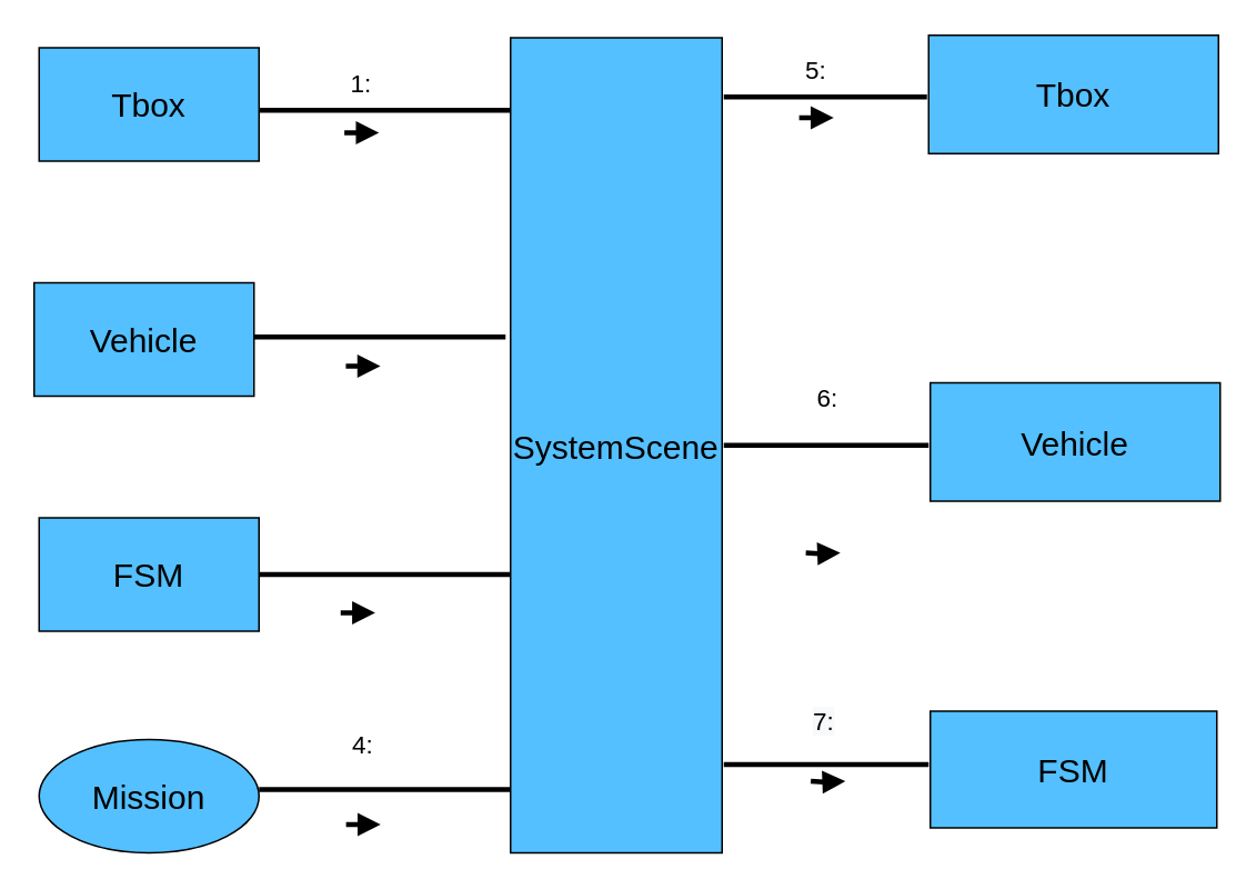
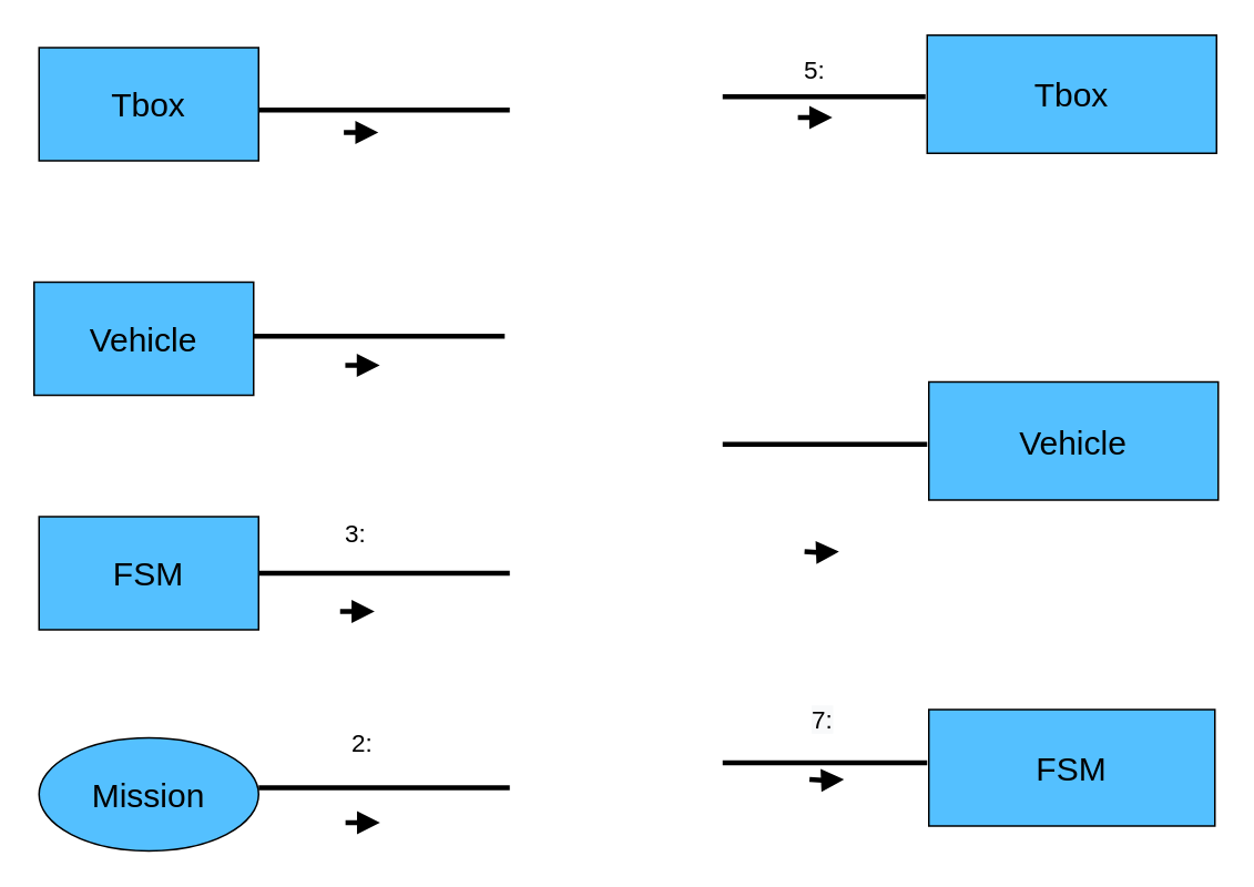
  <mxCell id="0" />
  <mxCell id="1" parent="0" />
  <mxCell id="2" value="Tbox" style="rounded=0;whiteSpace=wrap;html=1;fontSize=20;fillColor=#54C0FF;" vertex="1" parent="1"><mxGeometry x="23" y="28" width="132" height="68" as="geometry" /></mxCell>
  <mxCell id="3" value="FSM" style="rounded=0;whiteSpace=wrap;html=1;fontSize=20;fillColor=#54C0FF;" vertex="1" parent="1"><mxGeometry x="23" y="310" width="132" height="68" as="geometry" /></mxCell>
  <mxCell id="4" value="Tbox" style="rounded=0;whiteSpace=wrap;html=1;fontSize=20;fillColor=#54C0FF;" vertex="1" parent="1"><mxGeometry x="557" y="20.5" width="174" height="71" as="geometry" /></mxCell>
  <mxCell id="5" value="FSM" style="rounded=0;whiteSpace=wrap;html=1;fontSize=20;fillColor=#54C0FF;" vertex="1" parent="1"><mxGeometry x="558" y="426" width="172" height="70" as="geometry" /></mxCell>
  <mxCell id="6" value="" style="line;strokeWidth=3;fillColor=none;align=left;verticalAlign=middle;spacingTop=-1;spacingLeft=3;spacingRight=3;rotatable=0;labelPosition=right;points=[];portConstraint=eastwest;fontSize=20;" vertex="1" parent="1"><mxGeometry x="155" y="61.5" width="151" height="8" as="geometry" /></mxCell>
  <mxCell id="7" value="" style="line;strokeWidth=3;fillColor=none;align=left;verticalAlign=middle;spacingTop=-1;spacingLeft=3;spacingRight=3;rotatable=0;labelPosition=right;points=[];portConstraint=eastwest;fontSize=20;" vertex="1" parent="1"><mxGeometry x="155" y="340" width="151" height="8" as="geometry" /></mxCell>
- <mxCell id="8" value="&lt;font style=&quot;font-size: 15px&quot;&gt;1:&lt;/font&gt;" style="text;html=1;align=center;verticalAlign=middle;resizable=0;points=[];autosize=1;strokeColor=none;fillColor=none;fontSize=20;" vertex="1" parent="1"><mxGeometry x="204" y="31.5" width="23" height="30" as="geometry" /></mxCell>
+ <mxCell id="9" value="&lt;font style=&quot;font-size: 15px&quot;&gt;3:&lt;/font&gt;" style="text;html=1;align=center;verticalAlign=middle;resizable=0;points=[];autosize=1;strokeColor=none;fillColor=none;fontSize=20;" vertex="1" parent="1"><mxGeometry x="197" y="300" width="31" height="36" as="geometry" /></mxCell>
  <mxCell id="10" value="" style="endArrow=block;html=1;fontSize=15;endFill=1;strokeWidth=3;rounded=0;jumpStyle=none;targetPerimeterSpacing=0;" edge="1" parent="1"><mxGeometry width="50" height="50" relative="1" as="geometry"><mxPoint x="206.25" y="79" as="sourcePoint" /><mxPoint x="227" y="79" as="targetPoint" /></mxGeometry></mxCell>
  <mxCell id="11" value="" style="endArrow=block;html=1;fontSize=15;endFill=1;strokeWidth=3;rounded=0;jumpStyle=none;targetPerimeterSpacing=0;" edge="1" parent="1"><mxGeometry width="50" height="50" relative="1" as="geometry"><mxPoint x="204" y="367" as="sourcePoint" /><mxPoint x="224.75" y="367" as="targetPoint" /></mxGeometry></mxCell>
  <mxCell id="12" value="" style="line;strokeWidth=3;fillColor=none;align=left;verticalAlign=middle;spacingTop=-1;spacingLeft=3;spacingRight=3;rotatable=0;labelPosition=right;points=[];portConstraint=eastwest;fontSize=20;" vertex="1" parent="1"><mxGeometry x="434" y="53.5" width="122" height="8" as="geometry" /></mxCell>
  <mxCell id="13" value="" style="line;strokeWidth=3;fillColor=none;align=left;verticalAlign=middle;spacingTop=-1;spacingLeft=3;spacingRight=3;rotatable=0;labelPosition=right;points=[];portConstraint=eastwest;fontSize=20;" vertex="1" parent="1"><mxGeometry x="434" y="262.5" width="123" height="8" as="geometry" /></mxCell>
  <mxCell id="14" value="" style="line;strokeWidth=3;fillColor=none;align=left;verticalAlign=middle;spacingTop=-1;spacingLeft=3;spacingRight=3;rotatable=0;labelPosition=right;points=[];portConstraint=eastwest;fontSize=20;" vertex="1" parent="1"><mxGeometry x="434" y="454" width="123" height="8" as="geometry" /></mxCell>
  <mxCell id="15" value="&lt;font style=&quot;font-size: 15px&quot;&gt;5:&lt;/font&gt;" style="text;html=1;align=center;verticalAlign=middle;resizable=0;points=[];autosize=1;strokeColor=none;fillColor=none;fontSize=20;" vertex="1" parent="1"><mxGeometry x="473" y="20.5" width="31" height="36" as="geometry" /></mxCell>
- <mxCell id="16" value="&lt;font style=&quot;font-size: 15px&quot;&gt;6:&lt;/font&gt;" style="text;html=1;align=center;verticalAlign=middle;resizable=0;points=[];autosize=1;strokeColor=none;fillColor=none;fontSize=20;" vertex="1" parent="1"><mxGeometry x="480" y="218" width="31" height="36" as="geometry" /></mxCell>
  <mxCell id="17" value="&lt;span style=&quot;color: rgb(0 , 0 , 0) ; font-family: &amp;quot;helvetica&amp;quot; ; font-size: 15px ; font-style: normal ; font-weight: 400 ; letter-spacing: normal ; text-align: center ; text-indent: 0px ; text-transform: none ; word-spacing: 0px ; background-color: rgb(248 , 249 , 250) ; display: inline ; float: none&quot;&gt;7:&lt;/span&gt;" style="text;whiteSpace=wrap;html=1;fontSize=15;" vertex="1" parent="1"><mxGeometry x="486" y="417" width="33" height="32" as="geometry" /></mxCell>
  <mxCell id="18" value="" style="endArrow=block;html=1;fontSize=15;endFill=1;strokeWidth=3;rounded=0;jumpStyle=none;targetPerimeterSpacing=0;" edge="1" parent="1"><mxGeometry width="50" height="50" relative="1" as="geometry"><mxPoint x="479.25" y="70" as="sourcePoint" /><mxPoint x="500" y="70" as="targetPoint" /></mxGeometry></mxCell>
  <mxCell id="19" value="" style="endArrow=block;html=1;fontSize=15;endFill=1;strokeWidth=3;rounded=0;jumpStyle=none;targetPerimeterSpacing=0;" edge="1" parent="1"><mxGeometry width="50" height="50" relative="1" as="geometry"><mxPoint x="483.25" y="331" as="sourcePoint" /><mxPoint x="504" y="331" as="targetPoint" /><Array as="points"><mxPoint x="491.13" y="331.5" /></Array></mxGeometry></mxCell>
  <mxCell id="20" value="" style="endArrow=block;html=1;fontSize=15;endFill=1;strokeWidth=3;rounded=0;jumpStyle=none;targetPerimeterSpacing=0;" edge="1" parent="1"><mxGeometry width="50" height="50" relative="1" as="geometry"><mxPoint x="486.25" y="468" as="sourcePoint" /><mxPoint x="507" y="468" as="targetPoint" /><Array as="points"><mxPoint x="494.13" y="468.5" /></Array></mxGeometry></mxCell>
  <mxCell id="21" value="Vehicle" style="rounded=0;whiteSpace=wrap;html=1;fontSize=20;fillColor=#54C0FF;" vertex="1" parent="1"><mxGeometry x="20" y="169" width="132" height="68" as="geometry" /></mxCell>
  <mxCell id="22" value="" style="line;strokeWidth=3;fillColor=none;align=left;verticalAlign=middle;spacingTop=-1;spacingLeft=3;spacingRight=3;rotatable=0;labelPosition=right;points=[];portConstraint=eastwest;fontSize=20;" vertex="1" parent="1"><mxGeometry x="152" y="197.5" width="151" height="8" as="geometry" /></mxCell>
  <mxCell id="23" value="" style="endArrow=block;html=1;fontSize=15;endFill=1;strokeWidth=3;rounded=0;jumpStyle=none;targetPerimeterSpacing=0;" edge="1" parent="1"><mxGeometry width="50" height="50" relative="1" as="geometry"><mxPoint x="207.12" y="219" as="sourcePoint" /><mxPoint x="227.87" y="219" as="targetPoint" /></mxGeometry></mxCell>
  <mxCell id="24" value="Vehicle" style="rounded=0;whiteSpace=wrap;html=1;fontSize=20;fillColor=#54C0FF;" vertex="1" parent="1"><mxGeometry x="558" y="229" width="174" height="71" as="geometry" /></mxCell>
- <mxCell id="25" value="&lt;font style=&quot;font-size: 20px&quot;&gt;SystemScene&lt;/font&gt;" style="rounded=0;whiteSpace=wrap;html=1;fillColor=#54C0FF;" vertex="1" parent="1"><mxGeometry x="306" y="22" width="127" height="489" as="geometry" /></mxCell>
  <mxCell id="26" value="Mission" style="ellipse;whiteSpace=wrap;html=1;fontSize=20;fillColor=#54C0FF;" vertex="1" parent="1"><mxGeometry x="23" y="443" width="132" height="68" as="geometry" /></mxCell>
  <mxCell id="27" value="" style="line;strokeWidth=3;fillColor=none;align=left;verticalAlign=middle;spacingTop=-1;spacingLeft=3;spacingRight=3;rotatable=0;labelPosition=right;points=[];portConstraint=eastwest;fontSize=20;" vertex="1" parent="1"><mxGeometry x="155" y="469" width="151" height="8" as="geometry" /></mxCell>
- <mxCell id="28" value="&lt;font style=&quot;font-size: 15px&quot;&gt;4:&lt;/font&gt;" style="text;html=1;align=center;verticalAlign=middle;resizable=0;points=[];autosize=1;strokeColor=none;fillColor=none;fontSize=20;" vertex="1" parent="1"><mxGeometry x="201" y="426" width="31" height="36" as="geometry" /></mxCell>
+ <mxCell id="28" value="&lt;font style=&quot;font-size: 15px&quot;&gt;2:&lt;/font&gt;" style="text;html=1;align=center;verticalAlign=middle;resizable=0;points=[];autosize=1;strokeColor=none;fillColor=none;fontSize=20;" vertex="1" parent="1"><mxGeometry x="201" y="426" width="31" height="36" as="geometry" /></mxCell>
  <mxCell id="29" value="" style="endArrow=block;html=1;fontSize=15;endFill=1;strokeWidth=3;rounded=0;jumpStyle=none;targetPerimeterSpacing=0;" edge="1" parent="1"><mxGeometry width="50" height="50" relative="1" as="geometry"><mxPoint x="207.25" y="494" as="sourcePoint" /><mxPoint x="228" y="494" as="targetPoint" /></mxGeometry></mxCell>
